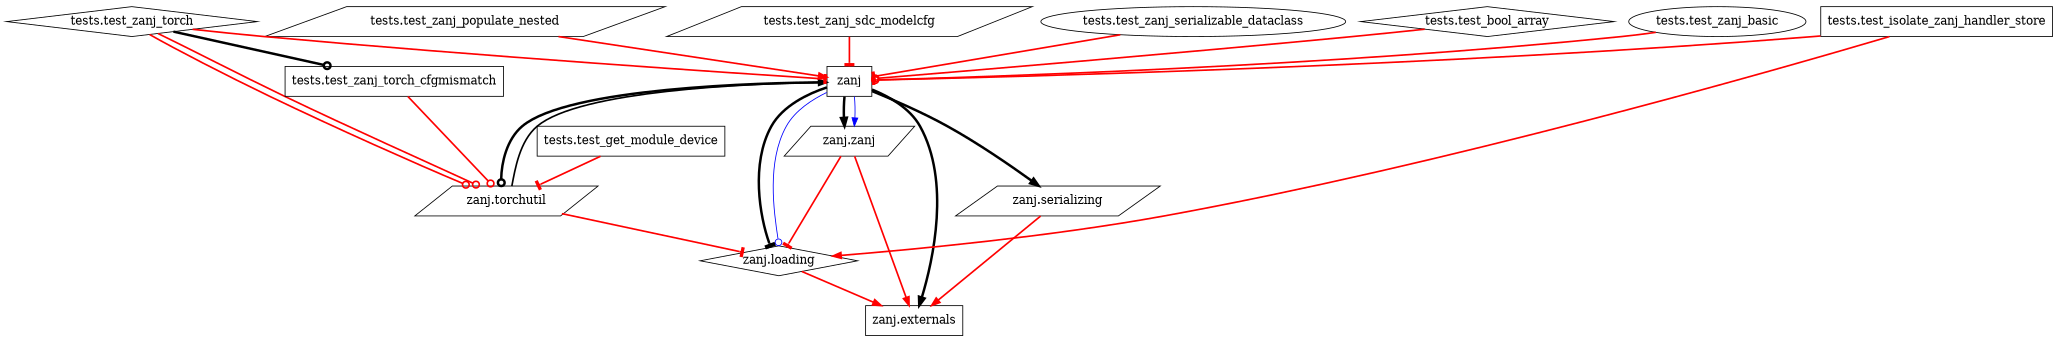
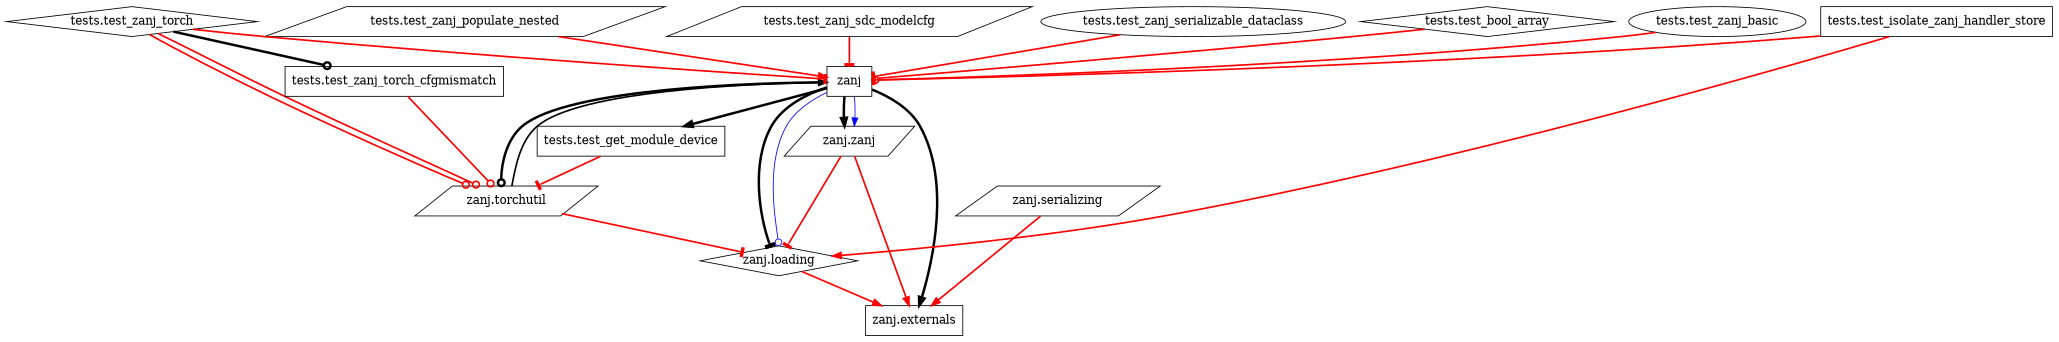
  digraph {
    rankdir=TB
    node [color=black rank=1 shape=box]
    edge [arrowhead=normal color=red penwidth=2 style=solid]
    "tests.test_bool_array" [shape=diamond]
    zanj [rank=0]
    "zanj.torchutil" [shape=parallelogram]
    "zanj.loading" [shape=diamond]
    "zanj.externals"
    "zanj.serializing" [shape=parallelogram]
    "zanj.zanj" [shape=parallelogram]
    "tests.test_get_module_device"
    "tests.test_isolate_zanj_handler_store"
    "tests.test_zanj_basic" [shape=ellipse]
    "tests.test_zanj_populate_nested" [shape=parallelogram]
    "tests.test_zanj_sdc_modelcfg" [shape=parallelogram]
    "tests.test_zanj_serializable_dataclass" [shape=ellipse]
    "tests.test_zanj_torch" [shape=diamond]
    "tests.test_zanj_torch_cfgmismatch"
-   "tests.test_bool_array" -> zanj [arrowhead=odot style=bold]
+   "tests.test_bool_array" -> zanj [arrowhead=tee style=bold]
    zanj -> "zanj.torchutil" [arrowhead=odot color=black penwidth=3 style=bold]
    zanj -> "zanj.loading" [arrowhead=tee color=black penwidth=3]
    zanj -> "zanj.loading" [arrowhead=odot color=blue penwidth=1 style=bold]
    zanj -> "zanj.externals" [color=black penwidth=3 style=bold]
-   zanj -> "zanj.serializing" [color=black penwidth=3 style=bold]
+   zanj -> "tests.test_get_module_device" [color=black penwidth=3 style=bold]
    zanj -> "zanj.zanj" [color=black penwidth=3]
    zanj -> "zanj.zanj" [color=blue penwidth=1]
    "zanj.torchutil" -> zanj [color=black]
    "zanj.torchutil" -> "zanj.loading" [arrowhead=tee]
    "zanj.loading" -> "zanj.externals" [style=bold]
    "zanj.serializing" -> "zanj.externals"
    "zanj.zanj" -> "zanj.loading" [arrowhead=tee style=bold]
    "zanj.zanj" -> "zanj.externals"
    "tests.test_get_module_device" -> "zanj.torchutil" [arrowhead=tee style=bold]
    "tests.test_isolate_zanj_handler_store" -> zanj [arrowhead=odot]
    "tests.test_isolate_zanj_handler_store" -> "zanj.loading" [style=bold]
    "tests.test_zanj_basic" -> zanj [arrowhead=tee style=bold]
    "tests.test_zanj_populate_nested" -> zanj
    "tests.test_zanj_sdc_modelcfg" -> zanj [arrowhead=tee style=bold]
    "tests.test_zanj_serializable_dataclass" -> zanj [arrowhead=tee]
    "tests.test_zanj_torch" -> zanj [arrowhead=tee]
    "tests.test_zanj_torch" -> "zanj.torchutil" [arrowhead=odot style=bold]
    "tests.test_zanj_torch" -> "zanj.torchutil" [arrowhead=odot]
    "tests.test_zanj_torch" -> "tests.test_zanj_torch_cfgmismatch" [arrowhead=odot color=black penwidth=3]
    "tests.test_zanj_torch_cfgmismatch" -> "zanj.torchutil" [arrowhead=odot]
  }
